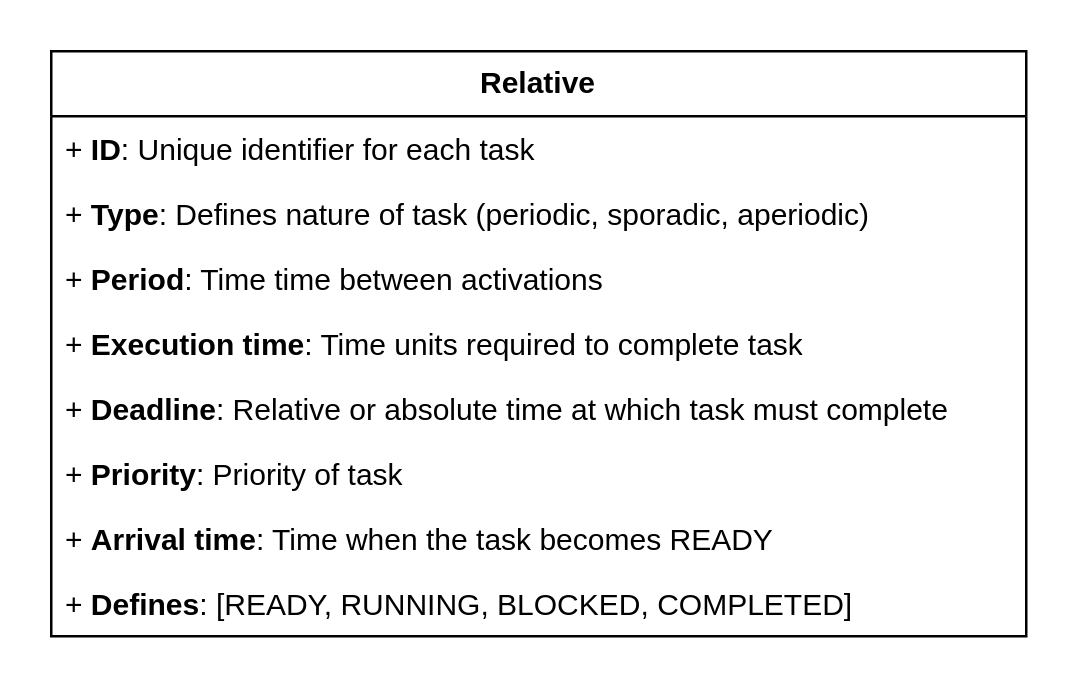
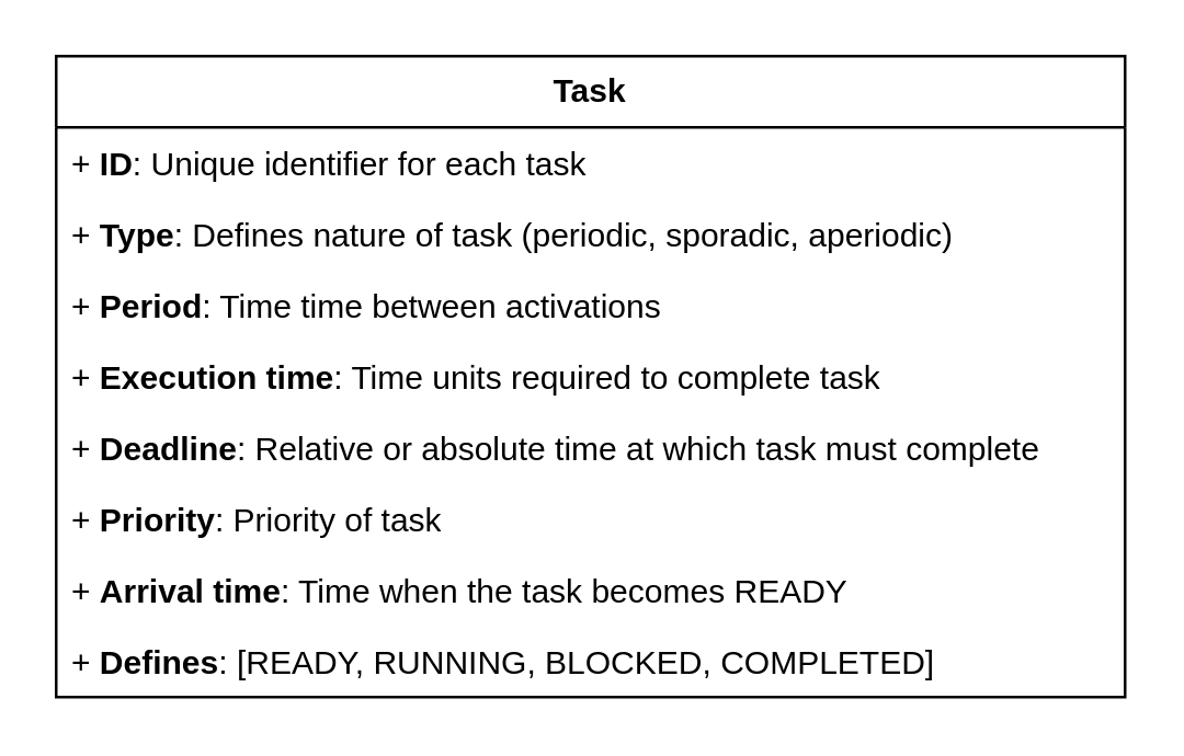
  <mxCell id="0" />
  <mxCell id="1" parent="0" />
- <mxCell id="2" value="&lt;b&gt;Relative&lt;/b&gt;" style="swimlane;fontStyle=0;childLayout=stackLayout;horizontal=1;startSize=26;fillColor=none;horizontalStack=0;resizeParent=1;resizeParentMax=0;resizeLast=0;collapsible=1;marginBottom=0;whiteSpace=wrap;html=1;" vertex="1" parent="1"><mxGeometry x="20" y="20" width="390" height="234" as="geometry" /></mxCell>
+ <mxCell id="2" value="&lt;b&gt;Task&lt;/b&gt;" style="swimlane;fontStyle=0;childLayout=stackLayout;horizontal=1;startSize=26;fillColor=none;horizontalStack=0;resizeParent=1;resizeParentMax=0;resizeLast=0;collapsible=1;marginBottom=0;whiteSpace=wrap;html=1;" vertex="1" parent="1"><mxGeometry x="20" y="20" width="390" height="234" as="geometry" /></mxCell>
  <mxCell id="3" value="+ &lt;b&gt;ID&lt;/b&gt;: Unique identifier for each task" style="text;strokeColor=none;fillColor=none;align=left;verticalAlign=top;spacingLeft=4;spacingRight=4;overflow=hidden;rotatable=0;points=[[0,0.5],[1,0.5]];portConstraint=eastwest;whiteSpace=wrap;html=1;" vertex="1" parent="2"><mxGeometry y="26" width="390" height="26" as="geometry" /></mxCell>
  <mxCell id="4" value="+ &lt;b&gt;Type&lt;/b&gt;: Defines nature of task (periodic, sporadic, aperiodic)" style="text;strokeColor=none;fillColor=none;align=left;verticalAlign=top;spacingLeft=4;spacingRight=4;overflow=hidden;rotatable=0;points=[[0,0.5],[1,0.5]];portConstraint=eastwest;whiteSpace=wrap;html=1;" vertex="1" parent="2"><mxGeometry y="52" width="390" height="26" as="geometry" /></mxCell>
  <mxCell id="5" value="+ &lt;b&gt;Period&lt;/b&gt;: Time time between activations" style="text;strokeColor=none;fillColor=none;align=left;verticalAlign=top;spacingLeft=4;spacingRight=4;overflow=hidden;rotatable=0;points=[[0,0.5],[1,0.5]];portConstraint=eastwest;whiteSpace=wrap;html=1;" vertex="1" parent="2"><mxGeometry y="78" width="390" height="26" as="geometry" /></mxCell>
  <mxCell id="6" value="+ &lt;b&gt;Execution time&lt;/b&gt;: Time units required to complete task" style="text;strokeColor=none;fillColor=none;align=left;verticalAlign=top;spacingLeft=4;spacingRight=4;overflow=hidden;rotatable=0;points=[[0,0.5],[1,0.5]];portConstraint=eastwest;whiteSpace=wrap;html=1;" vertex="1" parent="2"><mxGeometry y="104" width="390" height="26" as="geometry" /></mxCell>
  <mxCell id="7" value="+ &lt;b&gt;Deadline&lt;/b&gt;: Relative or absolute time at which task must complete" style="text;strokeColor=none;fillColor=none;align=left;verticalAlign=top;spacingLeft=4;spacingRight=4;overflow=hidden;rotatable=0;points=[[0,0.5],[1,0.5]];portConstraint=eastwest;whiteSpace=wrap;html=1;" vertex="1" parent="2"><mxGeometry y="130" width="390" height="26" as="geometry" /></mxCell>
  <mxCell id="8" value="+ &lt;b&gt;Priority&lt;/b&gt;: Priority of task" style="text;strokeColor=none;fillColor=none;align=left;verticalAlign=top;spacingLeft=4;spacingRight=4;overflow=hidden;rotatable=0;points=[[0,0.5],[1,0.5]];portConstraint=eastwest;whiteSpace=wrap;html=1;" vertex="1" parent="2"><mxGeometry y="156" width="390" height="26" as="geometry" /></mxCell>
  <mxCell id="9" value="+ &lt;b&gt;Arrival time&lt;/b&gt;: Time when the task becomes READY" style="text;strokeColor=none;fillColor=none;align=left;verticalAlign=top;spacingLeft=4;spacingRight=4;overflow=hidden;rotatable=0;points=[[0,0.5],[1,0.5]];portConstraint=eastwest;whiteSpace=wrap;html=1;" vertex="1" parent="2"><mxGeometry y="182" width="390" height="26" as="geometry" /></mxCell>
  <mxCell id="10" value="+ &lt;b&gt;Defines&lt;/b&gt;: [READY, RUNNING, BLOCKED, COMPLETED]" style="text;strokeColor=none;fillColor=none;align=left;verticalAlign=top;spacingLeft=4;spacingRight=4;overflow=hidden;rotatable=0;points=[[0,0.5],[1,0.5]];portConstraint=eastwest;whiteSpace=wrap;html=1;" vertex="1" parent="2"><mxGeometry y="208" width="390" height="26" as="geometry" /></mxCell>
